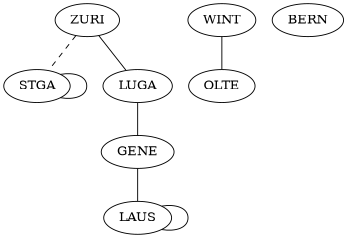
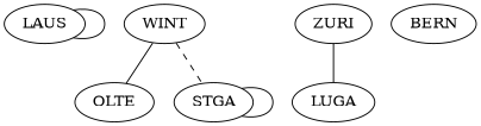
  graph {
    LAUS
    WINT
    OLTE
    STGA
    ZURI
    LUGA
-   GENE
    BERN
    LAUS -- LAUS
    WINT -- OLTE
-   ZURI -- STGA [style=dashed]
+   WINT -- STGA [style=dashed]
    STGA -- STGA
    ZURI -- LUGA
-   LUGA -- GENE
-   GENE -- LAUS
  }
